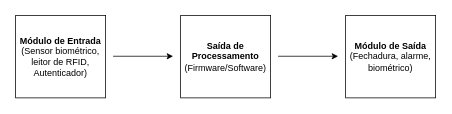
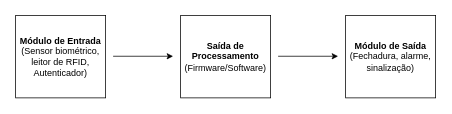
  <mxCell id="0" />
  <mxCell id="1" parent="0" />
  <mxCell id="2" value="&lt;div&gt;&lt;b&gt;Módulo de Entrada&lt;/b&gt;&lt;br&gt;&lt;/div&gt;&lt;div align=&quot;center&quot;&gt;(Sensor biométrico, leitor de RFID, Autenticador)&lt;/div&gt;" style="rounded=0;whiteSpace=wrap;html=1;" vertex="1" parent="1"><mxGeometry x="20" y="20" width="120" height="110" as="geometry" /></mxCell>
  <mxCell id="3" value="&lt;div&gt;&lt;b&gt;Saída de Processamento&lt;/b&gt;&lt;/div&gt;&lt;div&gt;(Firmware/Software)&lt;br&gt;&lt;/div&gt;" style="rounded=0;whiteSpace=wrap;html=1;" vertex="1" parent="1"><mxGeometry x="240" y="20" width="120" height="110" as="geometry" /></mxCell>
- <mxCell id="4" value="&lt;div&gt;&lt;b&gt;Módulo de Saída&lt;/b&gt;&lt;/div&gt;&lt;div&gt;(Fechadura, alarme, biométrico)&lt;br&gt;&lt;/div&gt;" style="rounded=0;whiteSpace=wrap;html=1;" vertex="1" parent="1"><mxGeometry x="460" y="20" width="120" height="110" as="geometry" /></mxCell>
+ <mxCell id="4" value="&lt;div&gt;&lt;b&gt;Módulo de Saída&lt;/b&gt;&lt;/div&gt;&lt;div&gt;(Fechadura, alarme, sinalização)&lt;br&gt;&lt;/div&gt;" style="rounded=0;whiteSpace=wrap;html=1;" vertex="1" parent="1"><mxGeometry x="460" y="20" width="120" height="110" as="geometry" /></mxCell>
  <mxCell id="5" value="" style="edgeStyle=none;orthogonalLoop=1;jettySize=auto;html=1;rounded=0;" edge="1" parent="1"><mxGeometry width="80" relative="1" as="geometry"><mxPoint x="150" y="74.5" as="sourcePoint" /><mxPoint x="230" y="74.5" as="targetPoint" /><Array as="points" /></mxGeometry></mxCell>
  <mxCell id="6" value="" style="edgeStyle=none;orthogonalLoop=1;jettySize=auto;html=1;rounded=0;" edge="1" parent="1"><mxGeometry width="80" relative="1" as="geometry"><mxPoint x="370" y="74.5" as="sourcePoint" /><mxPoint x="450" y="74.5" as="targetPoint" /><Array as="points" /></mxGeometry></mxCell>
